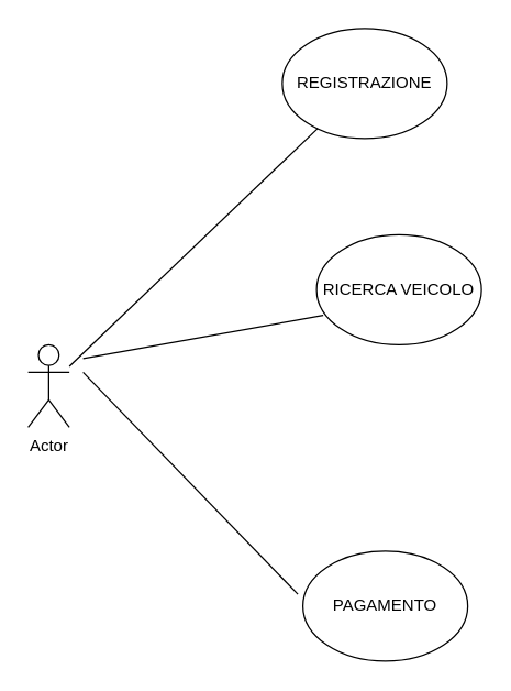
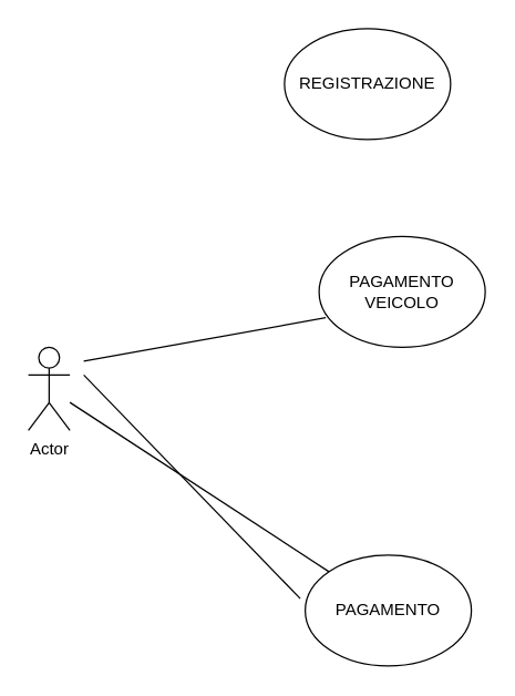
  <mxCell id="0" />
  <mxCell id="1" parent="0" />
  <mxCell id="2" value="Actor" style="shape=umlActor;verticalLabelPosition=bottom;verticalAlign=top;html=1;outlineConnect=0;" vertex="1" parent="1"><mxGeometry x="20" y="250" width="30" height="60" as="geometry" /></mxCell>
  <mxCell id="3" value="REGISTRAZIONE" style="ellipse;whiteSpace=wrap;html=1;" vertex="1" parent="1"><mxGeometry x="205" y="20" width="120" height="80" as="geometry" /></mxCell>
- <mxCell id="4" value="" style="endArrow=none;html=1;rounded=0;" edge="1" parent="1" source="2" target="3"><mxGeometry width="50" height="50" relative="1" as="geometry"><mxPoint x="360" y="300" as="sourcePoint" /><mxPoint x="410" y="250" as="targetPoint" /></mxGeometry></mxCell>
- <mxCell id="5" value="RICERCA VEICOLO" style="ellipse;whiteSpace=wrap;html=1;" vertex="1" parent="1"><mxGeometry x="230" y="170" width="120" height="80" as="geometry" /></mxCell>
+ <mxCell id="4" value="" style="endArrow=none;html=1;rounded=0;" edge="1" parent="1" source="2" target="6"><mxGeometry width="50" height="50" relative="1" as="geometry"><mxPoint x="360" y="300" as="sourcePoint" /><mxPoint x="410" y="250" as="targetPoint" /></mxGeometry></mxCell>
+ <mxCell id="5" value="PAGAMENTO VEICOLO" style="ellipse;whiteSpace=wrap;html=1;" vertex="1" parent="1"><mxGeometry x="230" y="170" width="120" height="80" as="geometry" /></mxCell>
  <mxCell id="6" value="PAGAMENTO" style="ellipse;whiteSpace=wrap;html=1;" vertex="1" parent="1"><mxGeometry x="220" y="400" width="120" height="80" as="geometry" /></mxCell>
  <mxCell id="7" value="" style="endArrow=none;html=1;rounded=0;entryX=0.04;entryY=0.733;entryDx=0;entryDy=0;entryPerimeter=0;" edge="1" parent="1" target="5"><mxGeometry width="50" height="50" relative="1" as="geometry"><mxPoint x="60" y="260" as="sourcePoint" /><mxPoint x="410" y="250" as="targetPoint" /></mxGeometry></mxCell>
  <mxCell id="8" value="" style="endArrow=none;html=1;rounded=0;entryX=-0.03;entryY=0.393;entryDx=0;entryDy=0;entryPerimeter=0;" edge="1" parent="1" target="6"><mxGeometry width="50" height="50" relative="1" as="geometry"><mxPoint x="60" y="270" as="sourcePoint" /><mxPoint x="245" y="239" as="targetPoint" /></mxGeometry></mxCell>
